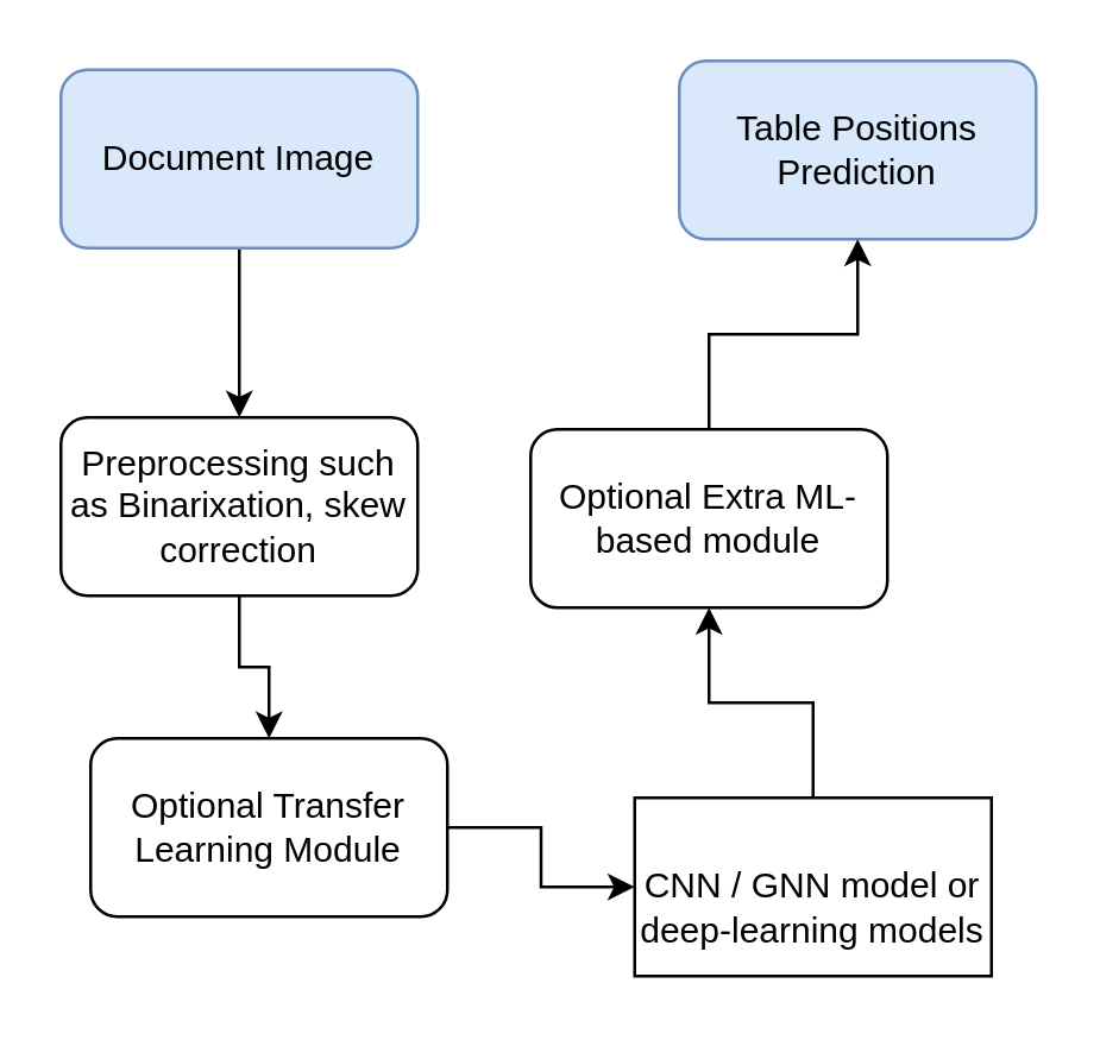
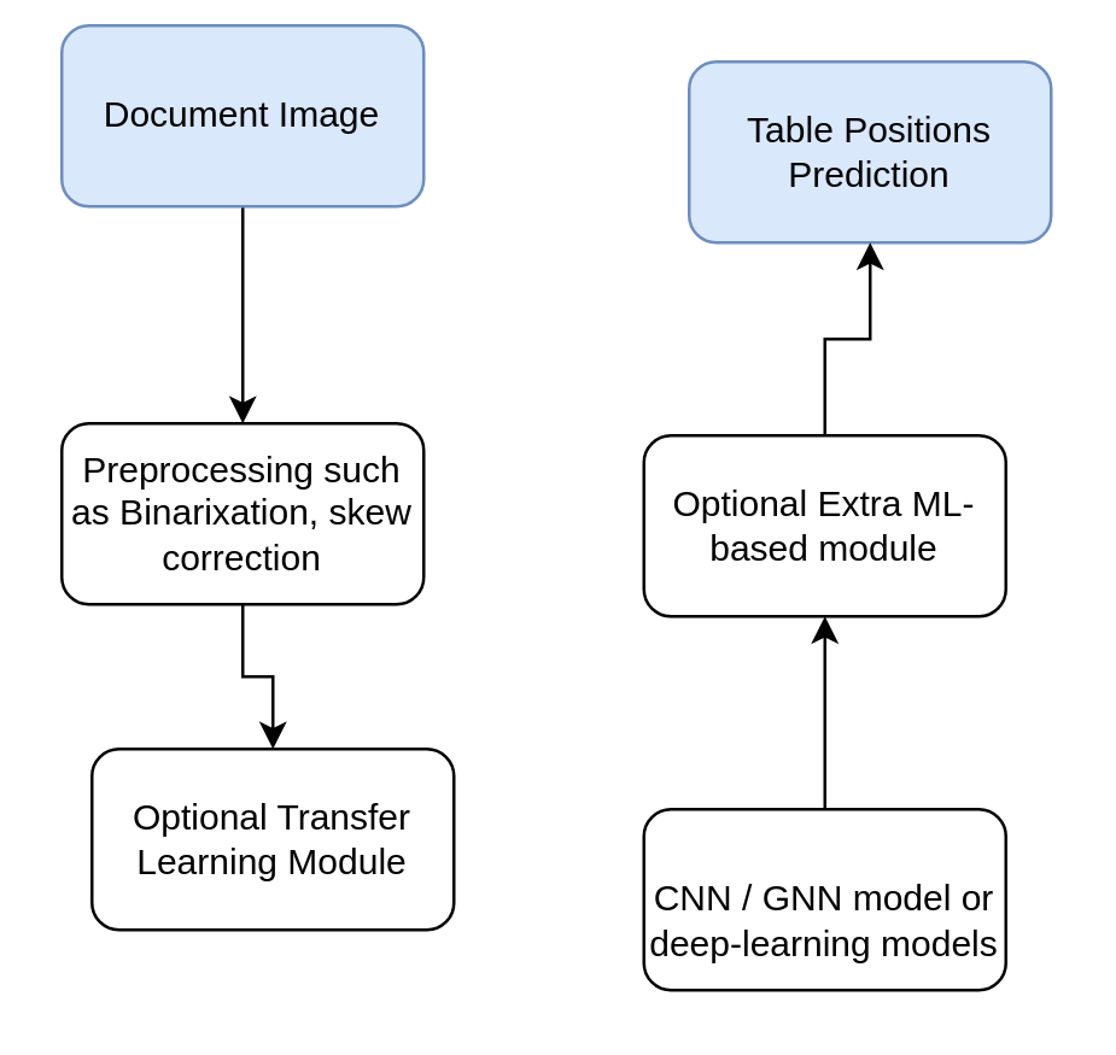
  <mxCell id="0" />
  <mxCell id="1" parent="0" />
  <mxCell id="2" style="edgeStyle=orthogonalEdgeStyle;rounded=0;orthogonalLoop=1;jettySize=auto;html=1;entryX=0.5;entryY=0;entryDx=0;entryDy=0;" edge="1" parent="1" source="3" target="10"><mxGeometry relative="1" as="geometry" /></mxCell>
- <mxCell id="3" value="Document Image" style="rounded=1;whiteSpace=wrap;html=1;fillColor=#dae8fc;strokeColor=#6c8ebf;" vertex="1" parent="1"><mxGeometry x="20" y="23" width="120" height="60" as="geometry" /></mxCell>
- <mxCell id="4" style="edgeStyle=orthogonalEdgeStyle;rounded=0;orthogonalLoop=1;jettySize=auto;html=1;entryX=0;entryY=0.5;entryDx=0;entryDy=0;" edge="1" parent="1" source="5" target="7"><mxGeometry relative="1" as="geometry" /></mxCell>
+ <mxCell id="3" value="Document Image" style="rounded=1;whiteSpace=wrap;html=1;fillColor=#dae8fc;strokeColor=#6c8ebf;" vertex="1" parent="1"><mxGeometry x="20" y="8" width="120" height="60" as="geometry" /></mxCell>
  <mxCell id="5" value="Optional Transfer Learning Module" style="rounded=1;whiteSpace=wrap;html=1;" vertex="1" parent="1"><mxGeometry x="30" y="248" width="120" height="60" as="geometry" /></mxCell>
  <mxCell id="6" style="edgeStyle=orthogonalEdgeStyle;rounded=0;orthogonalLoop=1;jettySize=auto;html=1;" edge="1" parent="1" source="7" target="12"><mxGeometry relative="1" as="geometry" /></mxCell>
- <mxCell id="7" value="&lt;br&gt;&lt;div&gt;CNN / GNN model or deep-learning models&lt;/div&gt;" style="whiteSpace=wrap;html=1;rounded=0;" vertex="1" parent="1"><mxGeometry x="213" y="268" width="120" height="60" as="geometry" /></mxCell>
+ <mxCell id="7" value="&lt;br&gt;&lt;div&gt;CNN / GNN model or deep-learning models&lt;/div&gt;" style="rounded=1;whiteSpace=wrap;html=1;" vertex="1" parent="1"><mxGeometry x="213" y="268" width="120" height="60" as="geometry" /></mxCell>
  <mxCell id="8" value="Table Positions Prediction" style="rounded=1;whiteSpace=wrap;html=1;fillColor=#dae8fc;strokeColor=#6c8ebf;" vertex="1" parent="1"><mxGeometry x="228" y="20" width="120" height="60" as="geometry" /></mxCell>
  <mxCell id="9" style="edgeStyle=orthogonalEdgeStyle;rounded=0;orthogonalLoop=1;jettySize=auto;html=1;" edge="1" parent="1" source="10" target="5"><mxGeometry relative="1" as="geometry" /></mxCell>
  <mxCell id="10" value="Preprocessing such as Binarixation, skew correction" style="rounded=1;whiteSpace=wrap;html=1;" vertex="1" parent="1"><mxGeometry x="20" y="140" width="120" height="60" as="geometry" /></mxCell>
  <mxCell id="11" style="edgeStyle=orthogonalEdgeStyle;rounded=0;orthogonalLoop=1;jettySize=auto;html=1;" edge="1" parent="1" source="12" target="8"><mxGeometry relative="1" as="geometry" /></mxCell>
- <mxCell id="12" value="Optional Extra ML-based module" style="rounded=1;whiteSpace=wrap;html=1;" vertex="1" parent="1"><mxGeometry x="178" y="144" width="120" height="60" as="geometry" /></mxCell>
+ <mxCell id="12" value="Optional Extra ML-based module" style="rounded=1;whiteSpace=wrap;html=1;" vertex="1" parent="1"><mxGeometry x="213" y="144" width="120" height="60" as="geometry" /></mxCell>
